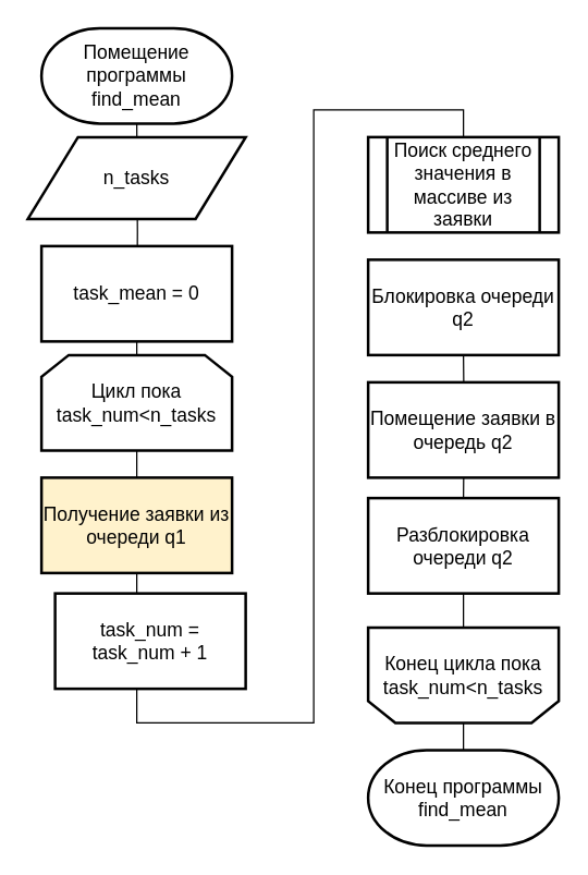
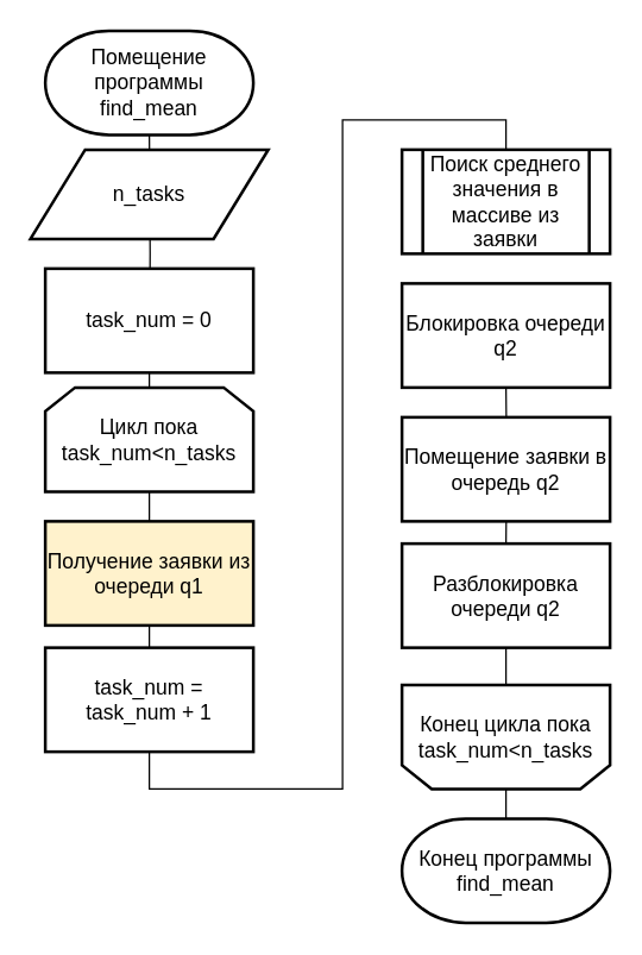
  <mxCell id="0" />
  <mxCell id="1" parent="0" />
  <mxCell id="2" style="edgeStyle=orthogonalEdgeStyle;rounded=0;orthogonalLoop=1;jettySize=auto;html=1;exitX=0.5;exitY=0;exitDx=0;exitDy=0;exitPerimeter=0;entryX=0.5;entryY=1;entryDx=0;entryDy=0;entryPerimeter=0;endArrow=none;endFill=0;" parent="1" source="5" edge="1"><mxGeometry relative="1" as="geometry"><mxPoint x="340" y="710" as="sourcePoint" /><mxPoint x="340" y="435" as="targetPoint" /></mxGeometry></mxCell>
  <mxCell id="3" style="edgeStyle=orthogonalEdgeStyle;rounded=0;orthogonalLoop=1;jettySize=auto;html=1;exitX=0.5;exitY=0;exitDx=0;exitDy=0;entryX=0.5;entryY=1;entryDx=0;entryDy=0;entryPerimeter=0;endArrow=none;endFill=0;" parent="1" source="11" edge="1"><mxGeometry relative="1" as="geometry"><mxPoint x="102.5" y="710" as="sourcePoint" /><mxPoint x="100" y="240" as="targetPoint" /><Array as="points"><mxPoint x="340" y="80" /><mxPoint x="230" y="80" /><mxPoint x="230" y="530" /><mxPoint x="100" y="530" /></Array></mxGeometry></mxCell>
  <mxCell id="4" style="edgeStyle=orthogonalEdgeStyle;rounded=0;orthogonalLoop=1;jettySize=auto;html=1;exitX=0.5;exitY=0;exitDx=0;exitDy=0;exitPerimeter=0;entryX=0.5;entryY=1;entryDx=0;entryDy=0;entryPerimeter=0;endArrow=none;endFill=0;" parent="1" target="6" edge="1"><mxGeometry relative="1" as="geometry"><mxPoint x="100" y="250" as="sourcePoint" /></mxGeometry></mxCell>
  <mxCell id="5" value="Конец программы find_mean" style="strokeWidth=2;html=1;shape=mxgraph.flowchart.terminator;whiteSpace=wrap;fontSize=14;" parent="1" vertex="1"><mxGeometry x="270" y="550" width="140" height="70" as="geometry" /></mxCell>
  <mxCell id="6" value="&lt;font style=&quot;font-size: 14px&quot;&gt;Помещение программы find_mean&lt;/font&gt;" style="strokeWidth=2;html=1;shape=mxgraph.flowchart.terminator;whiteSpace=wrap;fontSize=14;fontFamily=Helvetica;" parent="1" vertex="1"><mxGeometry x="30" y="20" width="140" height="70" as="geometry" /></mxCell>
  <mxCell id="7" style="edgeStyle=orthogonalEdgeStyle;rounded=0;orthogonalLoop=1;jettySize=auto;html=1;exitX=0.5;exitY=1;exitDx=0;exitDy=0;exitPerimeter=0;entryX=0.5;entryY=1;entryDx=0;entryDy=0;endArrow=none;endFill=0;" parent="1" edge="1"><mxGeometry relative="1" as="geometry"><mxPoint x="347.5" y="590" as="sourcePoint" /><mxPoint x="347.5" y="590" as="targetPoint" /></mxGeometry></mxCell>
  <mxCell id="8" value="&lt;span style=&quot;font-size: 14px&quot;&gt;Цикл пока task_num&amp;lt;n_tasks&lt;/span&gt;" style="shape=loopLimit;whiteSpace=wrap;html=1;strokeWidth=2;" parent="1" vertex="1"><mxGeometry x="30" y="260" width="140" height="70" as="geometry" /></mxCell>
  <mxCell id="9" value="&lt;span style=&quot;font-size: 14px&quot;&gt;Конец цикла&amp;nbsp;&lt;/span&gt;&lt;span style=&quot;font-size: 14px&quot;&gt;пока task_num&amp;lt;n_tasks&lt;/span&gt;" style="shape=loopLimit;whiteSpace=wrap;html=1;strokeWidth=2;direction=west;" parent="1" vertex="1"><mxGeometry x="270" y="460" width="140" height="70" as="geometry" /></mxCell>
  <mxCell id="10" value="&lt;span style=&quot;font-size: 14px&quot;&gt;n_tasks&lt;/span&gt;" style="shape=parallelogram;html=1;strokeWidth=2;perimeter=parallelogramPerimeter;whiteSpace=wrap;rounded=0;arcSize=12;size=0.23;fontSize=13;" parent="1" vertex="1"><mxGeometry x="20" y="100" width="160" height="60" as="geometry" /></mxCell>
  <mxCell id="11" value="Поиск среднего значения в массиве из заявки" style="shape=process;whiteSpace=wrap;html=1;backgroundOutline=1;strokeWidth=2;fontSize=14;" parent="1" vertex="1"><mxGeometry x="270" y="100" width="140" height="70" as="geometry" /></mxCell>
- <mxCell id="12" value="task_mean = 0" style="rounded=0;whiteSpace=wrap;html=1;strokeWidth=2;fontSize=14;" parent="1" vertex="1"><mxGeometry x="30" y="180" width="140" height="70" as="geometry" /></mxCell>
+ <mxCell id="12" value="task_num = 0" style="rounded=0;whiteSpace=wrap;html=1;strokeWidth=2;fontSize=14;" parent="1" vertex="1"><mxGeometry x="30" y="180" width="140" height="70" as="geometry" /></mxCell>
  <mxCell id="13" value="Получение заявки из очереди q1" style="rounded=0;whiteSpace=wrap;html=1;strokeWidth=2;fontSize=14;fillColor=#fff2cc;" parent="1" vertex="1"><mxGeometry x="30" y="350" width="140" height="70" as="geometry" /></mxCell>
  <mxCell id="14" value="Блокировка очереди q2" style="rounded=0;whiteSpace=wrap;html=1;strokeWidth=2;fontSize=14;" parent="1" vertex="1"><mxGeometry x="270" y="190" width="140" height="70" as="geometry" /></mxCell>
  <mxCell id="15" style="edgeStyle=orthogonalEdgeStyle;rounded=0;orthogonalLoop=1;jettySize=auto;html=1;exitX=0.5;exitY=0;exitDx=0;exitDy=0;exitPerimeter=0;entryX=0.5;entryY=1;entryDx=0;entryDy=0;entryPerimeter=0;endArrow=none;endFill=0;" parent="1" target="14" edge="1"><mxGeometry relative="1" as="geometry"><mxPoint x="340" y="365" as="sourcePoint" /><mxPoint x="340" y="-100" as="targetPoint" /></mxGeometry></mxCell>
  <mxCell id="16" value="Помещение заявки в очередь q2" style="rounded=0;whiteSpace=wrap;html=1;strokeWidth=2;fontSize=14;" parent="1" vertex="1"><mxGeometry x="270" y="280" width="140" height="70" as="geometry" /></mxCell>
  <mxCell id="17" value="Разблокировка очереди q2" style="rounded=0;whiteSpace=wrap;html=1;strokeWidth=2;fontSize=14;" parent="1" vertex="1"><mxGeometry x="270" y="365" width="140" height="70" as="geometry" /></mxCell>
- <mxCell id="18" value="task_num = &lt;br&gt;task_num + 1" style="rounded=0;whiteSpace=wrap;html=1;strokeWidth=2;fontSize=14;" vertex="1" parent="1"><mxGeometry x="40" y="435" width="140" height="70" as="geometry" /></mxCell>
+ <mxCell id="18" value="task_num = &lt;br&gt;task_num + 1" style="rounded=0;whiteSpace=wrap;html=1;strokeWidth=2;fontSize=14;" vertex="1" parent="1"><mxGeometry x="30" y="435" width="140" height="70" as="geometry" /></mxCell>
